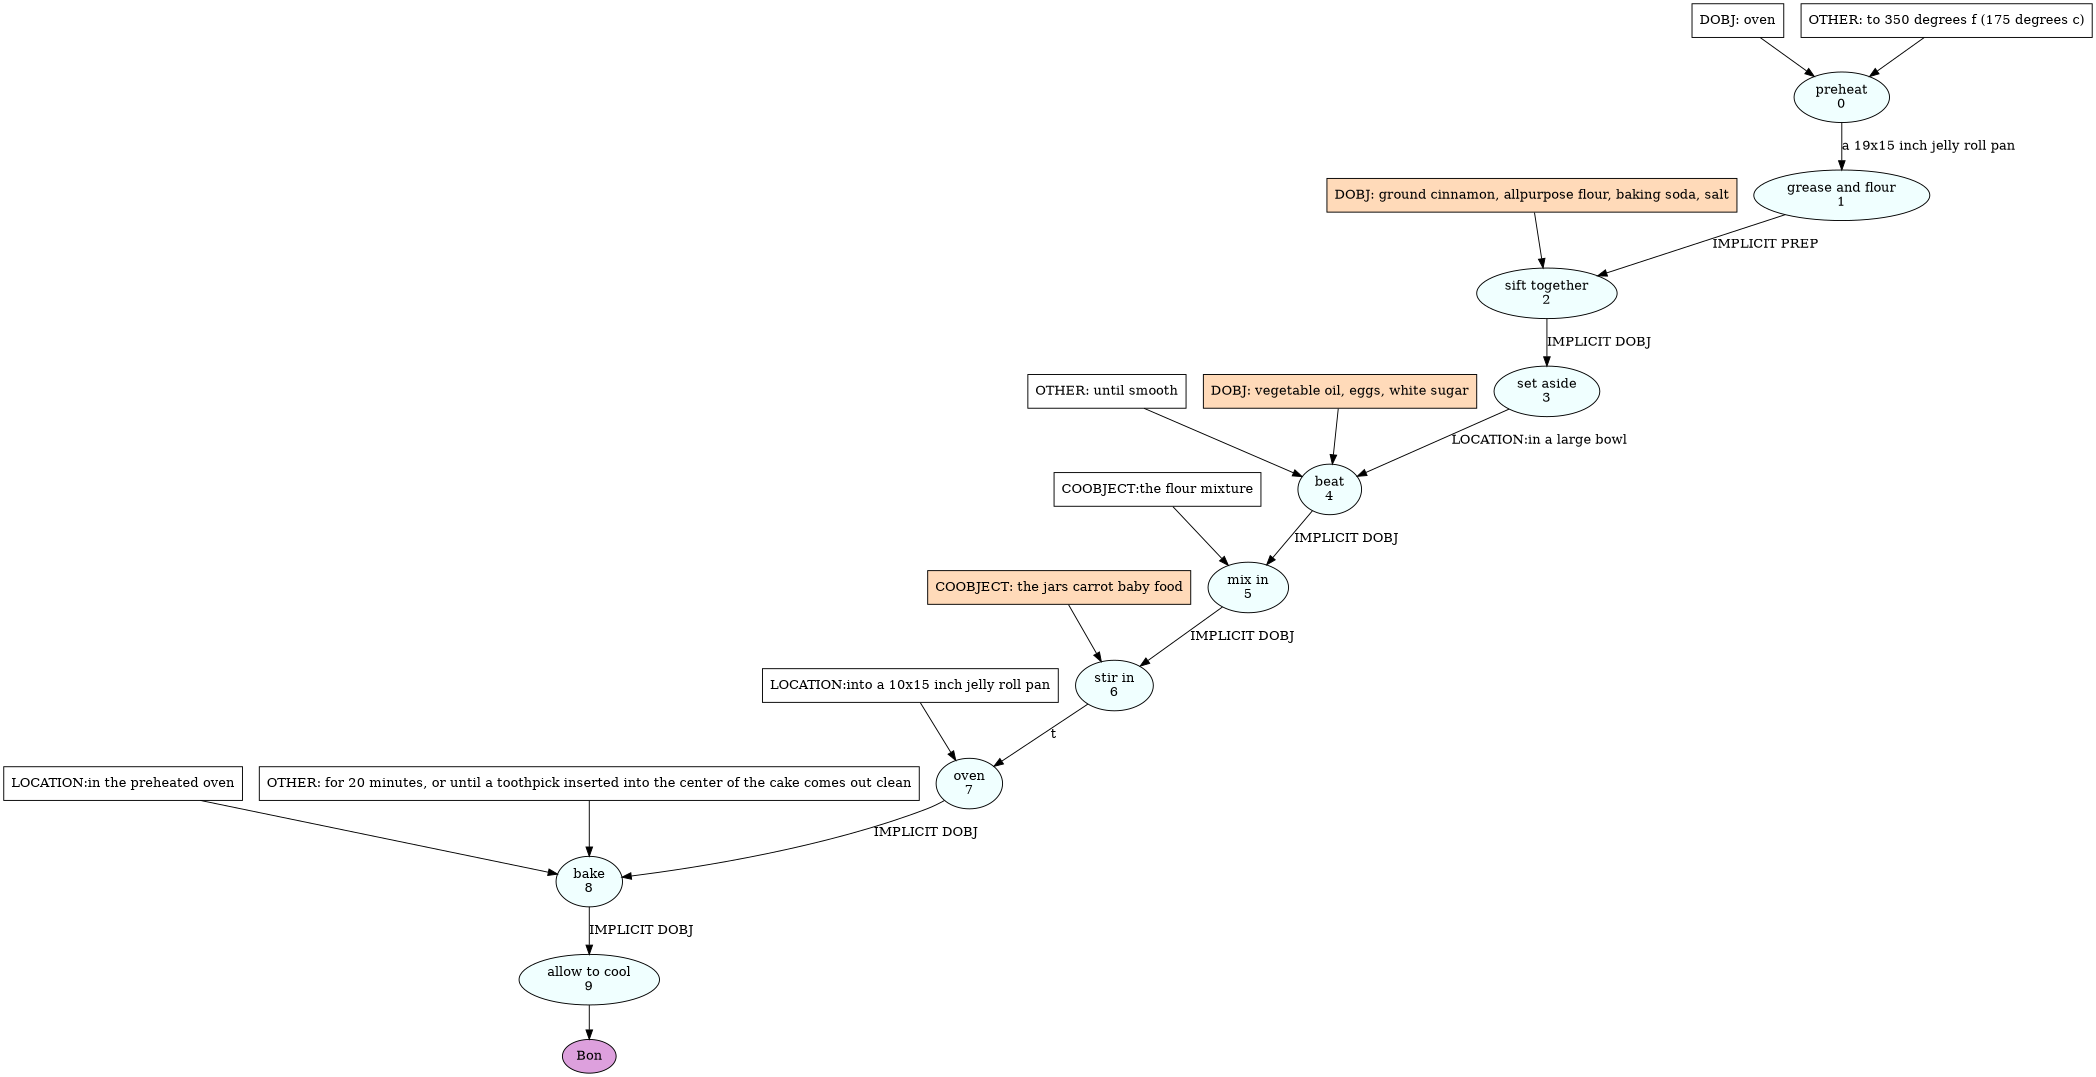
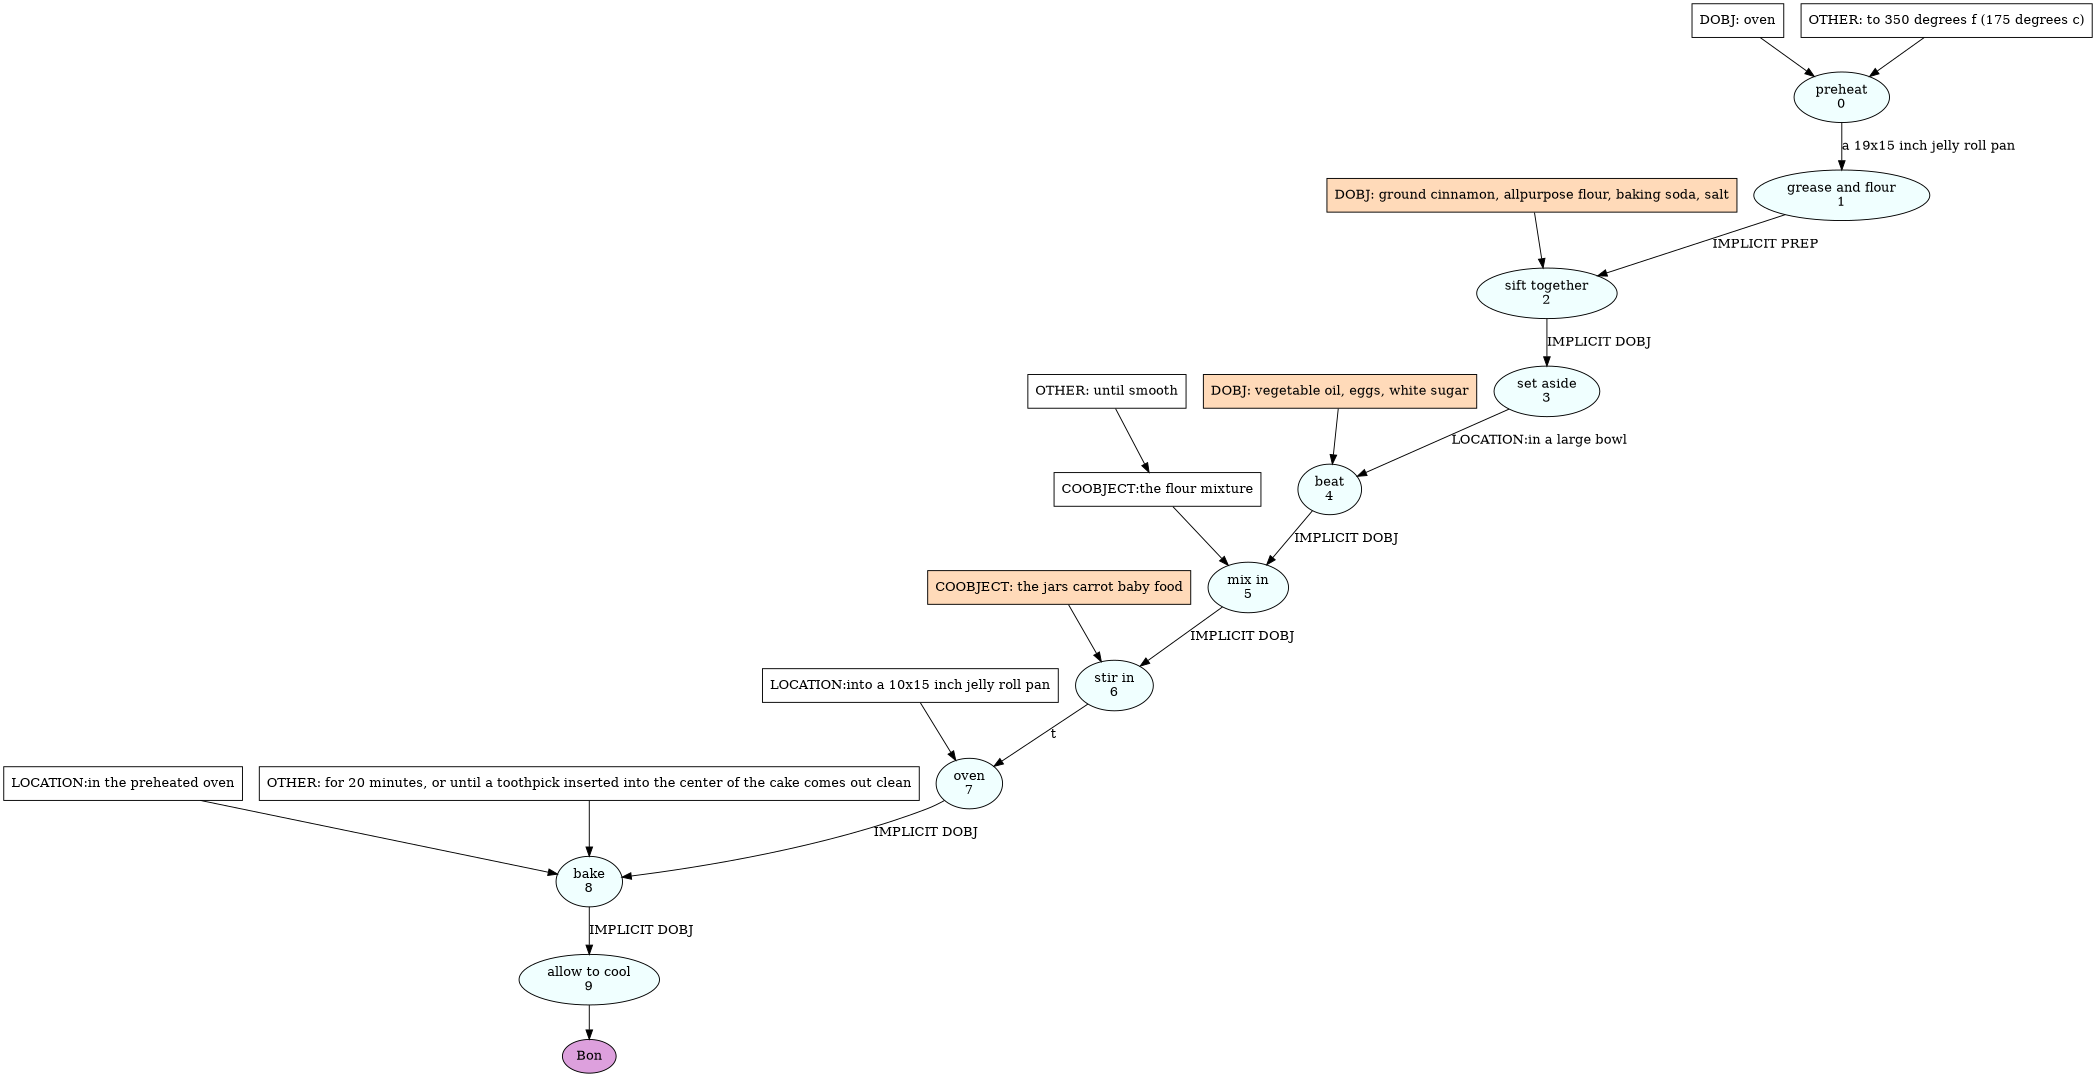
  digraph {
    node [fillcolor=azure shape=oval style=filled]
    n1 [label="preheat\n0"]
    n2 [label="grease and flour\n1"]
    n3 [label="sift together\n2"]
    n4 [label="set aside\n3"]
    n5 [label="beat\n4"]
    n6 [label="mix in\n5"]
    n7 [label="stir in\n6"]
    n8 [label="oven\n7"]
    n9 [label="bake\n8"]
    n10 [label="allow to cool\n9"]
    n11 [fillcolor=plum label=Bon]
    n12 [fillcolor=white label="DOBJ: oven" shape=box]
    n13 [fillcolor=white label="OTHER: to 350 degrees f (175 degrees c)" shape=box]
    n14 [fillcolor=peachpuff label="DOBJ: ground cinnamon, allpurpose flour, baking soda, salt" shape=box]
    n15 [fillcolor=peachpuff label="DOBJ: vegetable oil, eggs, white sugar" shape=box]
    n16 [fillcolor=white label="OTHER: until smooth" shape=box]
    n17 [fillcolor=white label="COOBJECT:the flour mixture" shape=box]
    n18 [fillcolor=peachpuff label="COOBJECT: the jars carrot baby food" shape=box]
    n19 [fillcolor=white label="LOCATION:into a 10x15 inch jelly roll pan" shape=box]
    n20 [fillcolor=white label="LOCATION:in the preheated oven" shape=box]
    n21 [fillcolor=white label="OTHER: for 20 minutes, or until a toothpick inserted into the center of the cake comes out clean" shape=box]
    n1 -> n2 [label="a 19x15 inch jelly roll pan"]
    n2 -> n3 [label="IMPLICIT PREP"]
    n3 -> n4 [label="IMPLICIT DOBJ"]
    n4 -> n5 [label="LOCATION:in a large bowl"]
    n5 -> n6 [label="IMPLICIT DOBJ"]
    n6 -> n7 [label="IMPLICIT DOBJ"]
    n7 -> n8 [label=t]
    n8 -> n9 [label="IMPLICIT DOBJ"]
    n9 -> n10 [label="IMPLICIT DOBJ"]
    n10 -> n11
    n12 -> n1
    n13 -> n1
    n14 -> n3
    n15 -> n5
-   n16 -> n5
+   n16 -> n17
    n17 -> n6
    n18 -> n7
    n19 -> n8
    n20 -> n9
    n21 -> n9
  }
